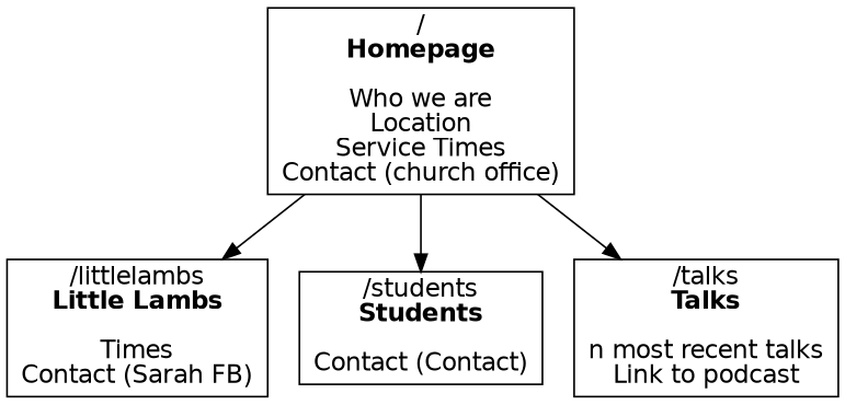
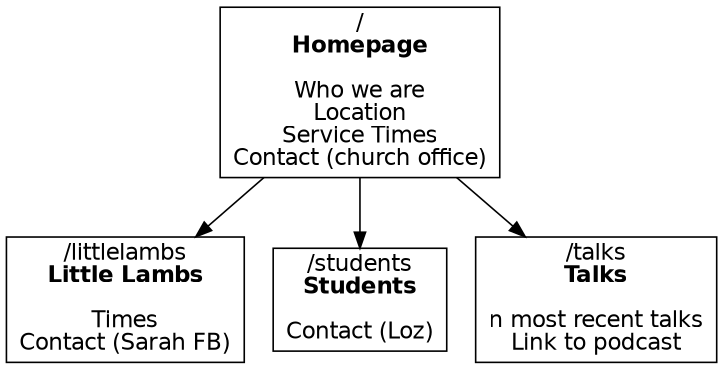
  digraph {
    fontname="DejaVu Sans"
    node [fontname="DejaVu Sans" shape=record]
    edge [fontname="DejaVu Sans"]
    n1 [label=</<BR/><B>Homepage</B><BR/><BR/>Who we are<BR/>Location<BR/>Service Times<BR/>Contact (church office)>]
    n2 [label=</littlelambs<BR/><B>Little Lambs</B><BR/><BR/>Times<BR/>Contact (Sarah FB)>]
-   n3 [label=</students<BR/><B>Students</B><BR/><BR/>Contact (Contact)>]
+   n3 [label=</students<BR/><B>Students</B><BR/><BR/>Contact (Loz)>]
    n4 [label=</talks<BR/><B>Talks</B><BR/><BR/>n most recent talks<BR/>Link to podcast>]
    n1 -> n2
    n1 -> n3
    n1 -> n4
  }
